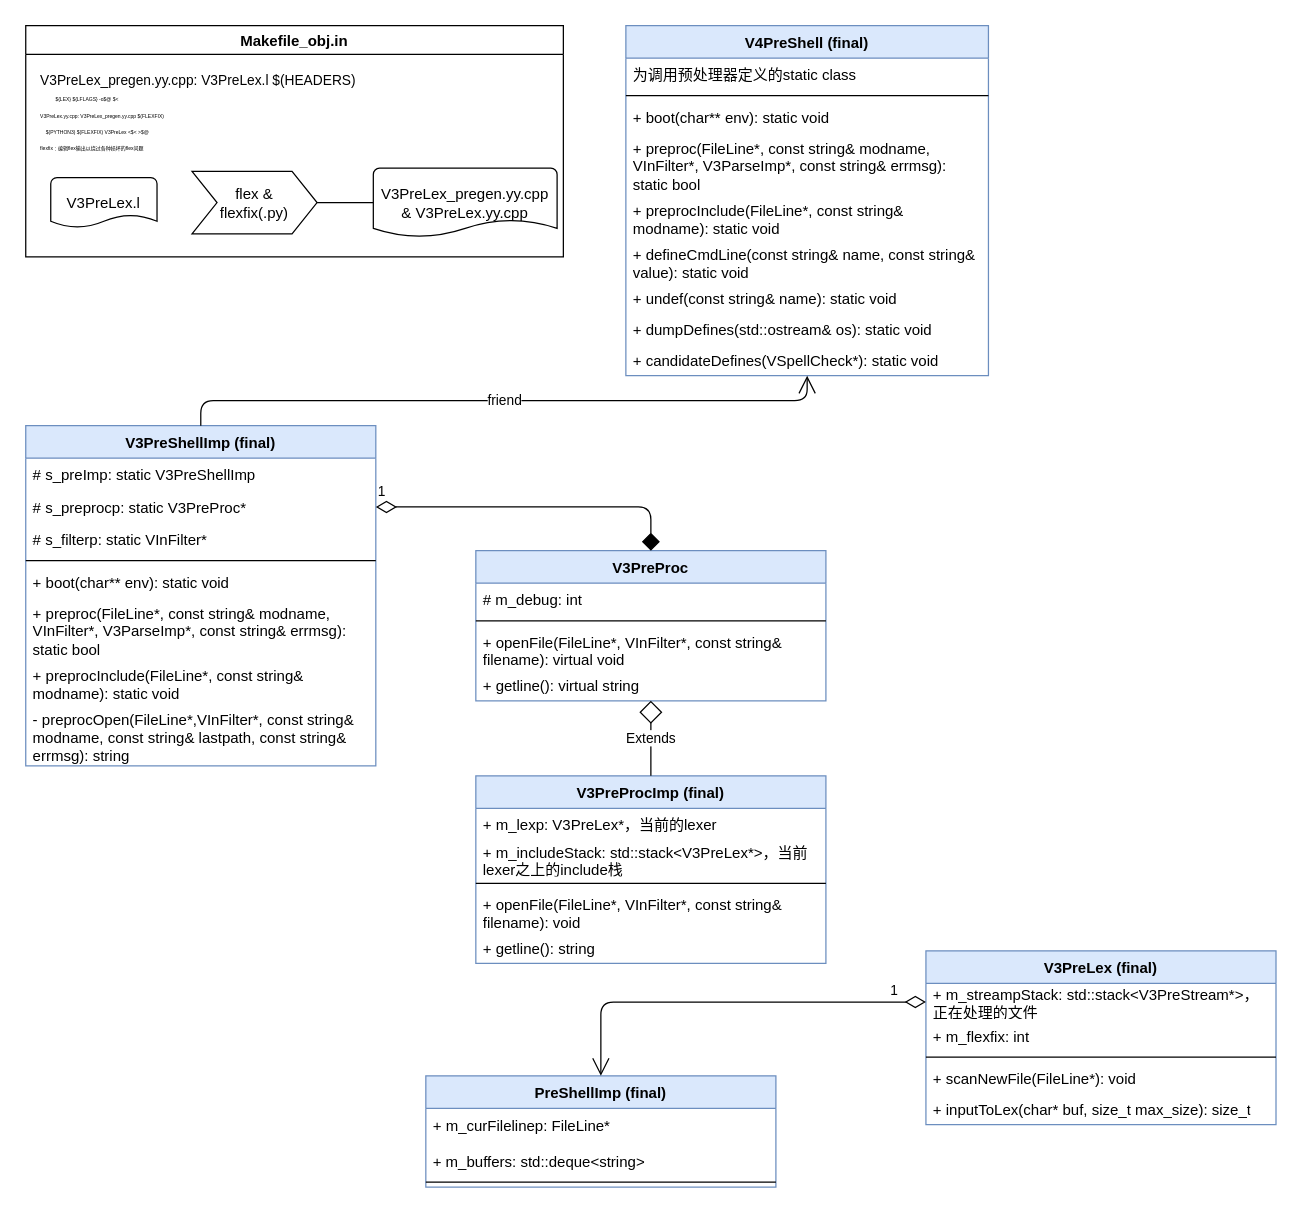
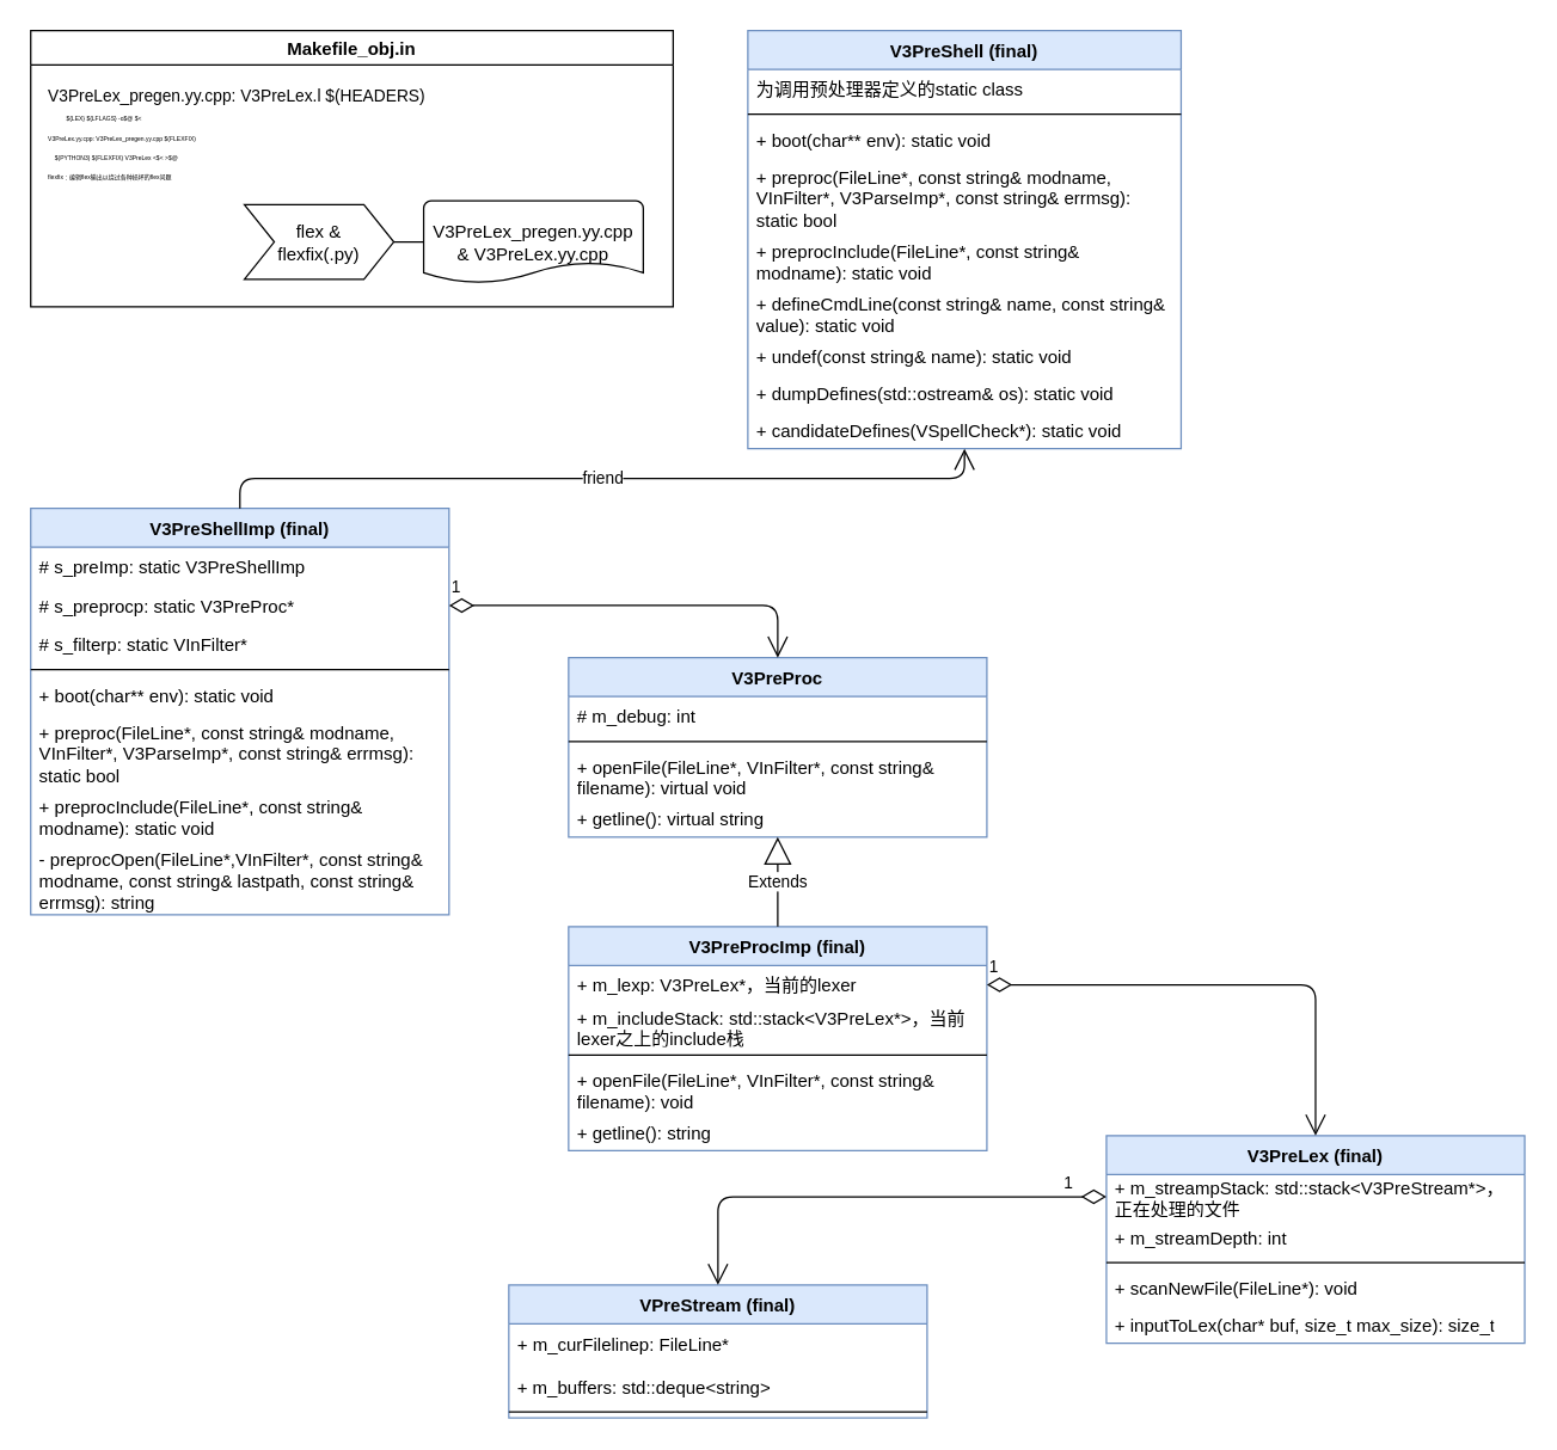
  <mxCell id="0" />
  <mxCell id="1" parent="0" />
  <mxCell id="2" value="Makefile_obj.in" style="swimlane;strokeWidth=1;" vertex="1" parent="1"><mxGeometry x="20" y="20" width="430" height="185" as="geometry" /></mxCell>
  <mxCell id="3" value="&lt;font style=&quot;font-size: 11px&quot;&gt;V3PreLex_pregen.yy.cpp: V3PreLex.l $(HEADERS)&lt;br&gt;&amp;nbsp; &amp;nbsp;&amp;nbsp;&lt;span style=&quot;font-size: 4px ; text-align: center&quot;&gt;${LEX} ${LFLAGS} -o$@ $&amp;lt;&lt;br&gt;V3PreLex.yy.cpp: V3PreLex_pregen.yy.cpp $(FLEXFIX)&lt;br&gt;&amp;nbsp; &amp;nbsp; $(PYTHON3) $(FLEXFIX) V3PreLex &amp;lt;$&amp;lt; &amp;gt;$@&lt;br&gt;flexfix：编辑flex输出以绕过各种损坏的flex问题&lt;br&gt;&lt;/span&gt;&lt;/font&gt;" style="text;whiteSpace=wrap;html=1;fontSize=4;verticalAlign=middle;align=left;" vertex="1" parent="2"><mxGeometry x="10" y="35" width="410" height="70" as="geometry" /></mxCell>
- <mxCell id="4" value="V3PreLex.l" style="strokeWidth=1;html=1;shape=mxgraph.flowchart.document2;whiteSpace=wrap;size=0.25;" vertex="1" parent="2"><mxGeometry x="20" y="121.5" width="85" height="40" as="geometry" /></mxCell>
- <mxCell id="5" value="flex &amp;amp;&lt;br&gt;flexfix(.py)" style="shape=step;perimeter=stepPerimeter;whiteSpace=wrap;html=1;fixedSize=1;strokeWidth=1;" vertex="1" parent="2"><mxGeometry x="133" y="116.5" width="100" height="50" as="geometry" /></mxCell>
- <mxCell id="6" value="V3PreLex_pregen.yy.cpp&lt;br&gt;&amp;amp;&amp;nbsp;V3PreLex.yy.cpp" style="strokeWidth=1;html=1;shape=mxgraph.flowchart.document2;whiteSpace=wrap;size=0.25;" vertex="1" parent="2"><mxGeometry x="278" y="114" width="147" height="55" as="geometry" /></mxCell>
+ <mxCell id="5" value="flex &amp;amp;&lt;br&gt;flexfix(.py)" style="shape=step;perimeter=stepPerimeter;whiteSpace=wrap;html=1;fixedSize=1;strokeWidth=1;" vertex="1" parent="2"><mxGeometry x="143" y="116.5" width="100" height="50" as="geometry" /></mxCell>
+ <mxCell id="6" value="V3PreLex_pregen.yy.cpp&lt;br&gt;&amp;amp;&amp;nbsp;V3PreLex.yy.cpp" style="strokeWidth=1;html=1;shape=mxgraph.flowchart.document2;whiteSpace=wrap;size=0.25;" vertex="1" parent="2"><mxGeometry x="263" y="114" width="147" height="55" as="geometry" /></mxCell>
  <mxCell id="7" value="" style="edgeStyle=orthogonalEdgeStyle;rounded=0;jumpSize=6;orthogonalLoop=1;jettySize=auto;html=1;strokeWidth=1;endArrow=none;" edge="1" parent="2" source="5" target="6"><mxGeometry relative="1" as="geometry" /></mxCell>
  <mxCell id="8" value="V3PreShellImp (final)" style="swimlane;fontStyle=1;align=center;verticalAlign=top;childLayout=stackLayout;horizontal=1;startSize=26;horizontalStack=0;resizeParent=1;resizeParentMax=0;resizeLast=0;collapsible=1;marginBottom=0;fillColor=#dae8fc;strokeColor=#6c8ebf;" vertex="1" parent="1"><mxGeometry x="20" y="340" width="280" height="272" as="geometry"><mxRectangle x="-276.5" y="404" width="140" height="26" as="alternateBounds" /></mxGeometry></mxCell>
  <mxCell id="9" value="# s_preImp: static V3PreShellImp" style="text;strokeColor=none;fillColor=none;align=left;verticalAlign=middle;spacingLeft=4;spacingRight=4;overflow=hidden;rotatable=0;points=[[0,0.5],[1,0.5]];portConstraint=eastwest;fontStyle=0" vertex="1" parent="8"><mxGeometry y="26" width="280" height="26" as="geometry" /></mxCell>
  <mxCell id="10" value="# s_preprocp: static V3PreProc*" style="text;strokeColor=none;fillColor=none;align=left;verticalAlign=middle;spacingLeft=4;spacingRight=4;overflow=hidden;rotatable=0;points=[[0,0.5],[1,0.5]];portConstraint=eastwest;" vertex="1" parent="8"><mxGeometry y="52" width="280" height="26" as="geometry" /></mxCell>
  <mxCell id="11" value="# s_filterp: static VInFilter*" style="text;strokeColor=none;fillColor=none;align=left;verticalAlign=middle;spacingLeft=4;spacingRight=4;overflow=hidden;rotatable=0;points=[[0,0.5],[1,0.5]];portConstraint=eastwest;" vertex="1" parent="8"><mxGeometry y="78" width="280" height="26" as="geometry" /></mxCell>
  <mxCell id="12" value="" style="line;strokeWidth=1;fillColor=none;align=left;verticalAlign=middle;spacingTop=-1;spacingLeft=3;spacingRight=3;rotatable=0;labelPosition=right;points=[];portConstraint=eastwest;" vertex="1" parent="8"><mxGeometry y="104" width="280" height="8" as="geometry" /></mxCell>
  <mxCell id="13" value="+ boot(char** env): static void" style="text;strokeColor=none;fillColor=none;align=left;verticalAlign=top;spacingLeft=4;spacingRight=4;overflow=hidden;rotatable=0;points=[[0,0.5],[1,0.5]];portConstraint=eastwest;" vertex="1" parent="8"><mxGeometry y="112" width="280" height="25" as="geometry" /></mxCell>
  <mxCell id="14" value="+ preproc(FileLine*, const string&amp; modname, VInFilter*, V3ParseImp*, const string&amp; errmsg): static bool" style="text;strokeColor=none;fillColor=none;align=left;verticalAlign=top;spacingLeft=4;spacingRight=4;overflow=hidden;rotatable=0;points=[[0,0.5],[1,0.5]];portConstraint=eastwest;whiteSpace=wrap;" vertex="1" parent="8"><mxGeometry y="137" width="280" height="50" as="geometry" /></mxCell>
  <mxCell id="15" value="+ preprocInclude(FileLine*, const string&amp; modname): static void" style="text;strokeColor=none;fillColor=none;align=left;verticalAlign=top;spacingLeft=4;spacingRight=4;overflow=hidden;rotatable=0;points=[[0,0.5],[1,0.5]];portConstraint=eastwest;whiteSpace=wrap;" vertex="1" parent="8"><mxGeometry y="187" width="280" height="35" as="geometry" /></mxCell>
  <mxCell id="16" value="- preprocOpen(FileLine*,VInFilter*, const string&amp; modname, const string&amp; lastpath, const string&amp; errmsg): string" style="text;strokeColor=none;fillColor=none;align=left;verticalAlign=top;spacingLeft=4;spacingRight=4;overflow=hidden;rotatable=0;points=[[0,0.5],[1,0.5]];portConstraint=eastwest;whiteSpace=wrap;" vertex="1" parent="8"><mxGeometry y="222" width="280" height="50" as="geometry" /></mxCell>
- <mxCell id="17" value="V4PreShell (final)" style="swimlane;fontStyle=1;align=center;verticalAlign=top;childLayout=stackLayout;horizontal=1;startSize=26;horizontalStack=0;resizeParent=1;resizeParentMax=0;resizeLast=0;collapsible=1;marginBottom=0;fillColor=#dae8fc;strokeColor=#6c8ebf;" vertex="1" parent="1"><mxGeometry x="500" y="20" width="290" height="280" as="geometry"><mxRectangle x="-530" y="330" width="120" height="26" as="alternateBounds" /></mxGeometry></mxCell>
+ <mxCell id="17" value="V3PreShell (final)" style="swimlane;fontStyle=1;align=center;verticalAlign=top;childLayout=stackLayout;horizontal=1;startSize=26;horizontalStack=0;resizeParent=1;resizeParentMax=0;resizeLast=0;collapsible=1;marginBottom=0;fillColor=#dae8fc;strokeColor=#6c8ebf;" vertex="1" parent="1"><mxGeometry x="500" y="20" width="290" height="280" as="geometry"><mxRectangle x="-530" y="330" width="120" height="26" as="alternateBounds" /></mxGeometry></mxCell>
  <mxCell id="18" value="为调用预处理器定义的static class" style="text;strokeColor=none;fillColor=none;align=left;verticalAlign=top;spacingLeft=4;spacingRight=4;overflow=hidden;rotatable=0;points=[[0,0.5],[1,0.5]];portConstraint=eastwest;" vertex="1" parent="17"><mxGeometry y="26" width="290" height="26" as="geometry" /></mxCell>
  <mxCell id="19" value="" style="line;strokeWidth=1;fillColor=none;align=left;verticalAlign=middle;spacingTop=-1;spacingLeft=3;spacingRight=3;rotatable=0;labelPosition=right;points=[];portConstraint=eastwest;" vertex="1" parent="17"><mxGeometry y="52" width="290" height="8" as="geometry" /></mxCell>
  <mxCell id="20" value="+ boot(char** env): static void" style="text;strokeColor=none;fillColor=none;align=left;verticalAlign=top;spacingLeft=4;spacingRight=4;overflow=hidden;rotatable=0;points=[[0,0.5],[1,0.5]];portConstraint=eastwest;" vertex="1" parent="17"><mxGeometry y="60" width="290" height="25" as="geometry" /></mxCell>
  <mxCell id="21" value="+ preproc(FileLine*, const string&amp; modname, VInFilter*, V3ParseImp*, const string&amp; errmsg): static bool" style="text;strokeColor=none;fillColor=none;align=left;verticalAlign=top;spacingLeft=4;spacingRight=4;overflow=hidden;rotatable=0;points=[[0,0.5],[1,0.5]];portConstraint=eastwest;whiteSpace=wrap;" vertex="1" parent="17"><mxGeometry y="85" width="290" height="50" as="geometry" /></mxCell>
  <mxCell id="22" value="+ preprocInclude(FileLine*, const string&amp; modname): static void" style="text;strokeColor=none;fillColor=none;align=left;verticalAlign=top;spacingLeft=4;spacingRight=4;overflow=hidden;rotatable=0;points=[[0,0.5],[1,0.5]];portConstraint=eastwest;whiteSpace=wrap;" vertex="1" parent="17"><mxGeometry y="135" width="290" height="35" as="geometry" /></mxCell>
  <mxCell id="23" value="+ defineCmdLine(const string&amp; name, const string&amp; value): static void" style="text;strokeColor=none;fillColor=none;align=left;verticalAlign=top;spacingLeft=4;spacingRight=4;overflow=hidden;rotatable=0;points=[[0,0.5],[1,0.5]];portConstraint=eastwest;whiteSpace=wrap;" vertex="1" parent="17"><mxGeometry y="170" width="290" height="35" as="geometry" /></mxCell>
  <mxCell id="24" value="+ undef(const string&amp; name): static void" style="text;strokeColor=none;fillColor=none;align=left;verticalAlign=top;spacingLeft=4;spacingRight=4;overflow=hidden;rotatable=0;points=[[0,0.5],[1,0.5]];portConstraint=eastwest;whiteSpace=wrap;" vertex="1" parent="17"><mxGeometry y="205" width="290" height="25" as="geometry" /></mxCell>
  <mxCell id="25" value="+ dumpDefines(std::ostream&amp; os): static void" style="text;strokeColor=none;fillColor=none;align=left;verticalAlign=top;spacingLeft=4;spacingRight=4;overflow=hidden;rotatable=0;points=[[0,0.5],[1,0.5]];portConstraint=eastwest;whiteSpace=wrap;" vertex="1" parent="17"><mxGeometry y="230" width="290" height="25" as="geometry" /></mxCell>
  <mxCell id="26" value="+ candidateDefines(VSpellCheck*): static void" style="text;strokeColor=none;fillColor=none;align=left;verticalAlign=top;spacingLeft=4;spacingRight=4;overflow=hidden;rotatable=0;points=[[0,0.5],[1,0.5]];portConstraint=eastwest;whiteSpace=wrap;" vertex="1" parent="17"><mxGeometry y="255" width="290" height="25" as="geometry" /></mxCell>
  <mxCell id="27" value="friend" style="endArrow=open;endFill=1;endSize=12;html=1;exitX=0.5;exitY=0;exitDx=0;exitDy=0;edgeStyle=orthogonalEdgeStyle;" edge="1" parent="1" source="8" target="17"><mxGeometry width="160" relative="1" as="geometry"><mxPoint x="80" y="300" as="sourcePoint" /><mxPoint x="240" y="300" as="targetPoint" /></mxGeometry></mxCell>
  <mxCell id="28" value="V3PreProc" style="swimlane;fontStyle=1;align=center;verticalAlign=top;childLayout=stackLayout;horizontal=1;startSize=26;horizontalStack=0;resizeParent=1;resizeParentMax=0;resizeLast=0;collapsible=1;marginBottom=0;fillColor=#dae8fc;strokeColor=#6c8ebf;" vertex="1" parent="1"><mxGeometry x="380" y="440" width="280" height="120" as="geometry"><mxRectangle x="-276.5" y="404" width="140" height="26" as="alternateBounds" /></mxGeometry></mxCell>
  <mxCell id="29" value="# m_debug: int" style="text;strokeColor=none;fillColor=none;align=left;verticalAlign=middle;spacingLeft=4;spacingRight=4;overflow=hidden;rotatable=0;points=[[0,0.5],[1,0.5]];portConstraint=eastwest;" vertex="1" parent="28"><mxGeometry y="26" width="280" height="26" as="geometry" /></mxCell>
  <mxCell id="30" value="" style="line;strokeWidth=1;fillColor=none;align=left;verticalAlign=middle;spacingTop=-1;spacingLeft=3;spacingRight=3;rotatable=0;labelPosition=right;points=[];portConstraint=eastwest;" vertex="1" parent="28"><mxGeometry y="52" width="280" height="8" as="geometry" /></mxCell>
  <mxCell id="31" value="+ openFile(FileLine*, VInFilter*, const string&amp; filename): virtual void" style="text;strokeColor=none;fillColor=none;align=left;verticalAlign=top;spacingLeft=4;spacingRight=4;overflow=hidden;rotatable=0;points=[[0,0.5],[1,0.5]];portConstraint=eastwest;whiteSpace=wrap;" vertex="1" parent="28"><mxGeometry y="60" width="280" height="35" as="geometry" /></mxCell>
  <mxCell id="32" value="+ getline(): virtual string" style="text;strokeColor=none;fillColor=none;align=left;verticalAlign=top;spacingLeft=4;spacingRight=4;overflow=hidden;rotatable=0;points=[[0,0.5],[1,0.5]];portConstraint=eastwest;whiteSpace=wrap;" vertex="1" parent="28"><mxGeometry y="95" width="280" height="25" as="geometry" /></mxCell>
- <mxCell id="33" value="1" style="endArrow=diamond;html=1;endSize=12;startArrow=diamondThin;startSize=14;startFill=0;edgeStyle=orthogonalEdgeStyle;align=left;verticalAlign=bottom;" edge="1" parent="1" source="10" target="28"><mxGeometry x="-1" y="3" relative="1" as="geometry"><mxPoint x="370" y="238" as="sourcePoint" /><mxPoint x="290" y="425" as="targetPoint" /></mxGeometry></mxCell>
+ <mxCell id="33" value="1" style="endArrow=open;html=1;endSize=12;startArrow=diamondThin;startSize=14;startFill=0;edgeStyle=orthogonalEdgeStyle;align=left;verticalAlign=bottom;" edge="1" parent="1" source="10" target="28"><mxGeometry x="-1" y="3" relative="1" as="geometry"><mxPoint x="370" y="238" as="sourcePoint" /><mxPoint x="290" y="425" as="targetPoint" /></mxGeometry></mxCell>
  <mxCell id="34" value="V3PreProcImp (final)" style="swimlane;fontStyle=1;align=center;verticalAlign=top;childLayout=stackLayout;horizontal=1;startSize=26;horizontalStack=0;resizeParent=1;resizeParentMax=0;resizeLast=0;collapsible=1;marginBottom=0;fillColor=#dae8fc;strokeColor=#6c8ebf;" vertex="1" parent="1"><mxGeometry x="380" y="620" width="280" height="150" as="geometry"><mxRectangle x="-276.5" y="404" width="140" height="26" as="alternateBounds" /></mxGeometry></mxCell>
  <mxCell id="35" value="+ m_lexp: V3PreLex*，当前的lexer" style="text;strokeColor=none;fillColor=none;align=left;verticalAlign=middle;spacingLeft=4;spacingRight=4;overflow=hidden;rotatable=0;points=[[0,0.5],[1,0.5]];portConstraint=eastwest;" vertex="1" parent="34"><mxGeometry y="26" width="280" height="26" as="geometry" /></mxCell>
  <mxCell id="36" value="+ m_includeStack: std::stack&lt;V3PreLex*&gt;，当前lexer之上的include栈" style="text;strokeColor=none;fillColor=none;align=left;verticalAlign=middle;spacingLeft=4;spacingRight=4;overflow=hidden;rotatable=0;points=[[0,0.5],[1,0.5]];portConstraint=eastwest;whiteSpace=wrap;" vertex="1" parent="34"><mxGeometry y="52" width="280" height="30" as="geometry" /></mxCell>
  <mxCell id="37" value="" style="line;strokeWidth=1;fillColor=none;align=left;verticalAlign=middle;spacingTop=-1;spacingLeft=3;spacingRight=3;rotatable=0;labelPosition=right;points=[];portConstraint=eastwest;" vertex="1" parent="34"><mxGeometry y="82" width="280" height="8" as="geometry" /></mxCell>
  <mxCell id="38" value="+ openFile(FileLine*, VInFilter*, const string&amp; filename): void" style="text;strokeColor=none;fillColor=none;align=left;verticalAlign=top;spacingLeft=4;spacingRight=4;overflow=hidden;rotatable=0;points=[[0,0.5],[1,0.5]];portConstraint=eastwest;whiteSpace=wrap;" vertex="1" parent="34"><mxGeometry y="90" width="280" height="35" as="geometry" /></mxCell>
  <mxCell id="39" value="+ getline(): string" style="text;strokeColor=none;fillColor=none;align=left;verticalAlign=top;spacingLeft=4;spacingRight=4;overflow=hidden;rotatable=0;points=[[0,0.5],[1,0.5]];portConstraint=eastwest;whiteSpace=wrap;" vertex="1" parent="34"><mxGeometry y="125" width="280" height="25" as="geometry" /></mxCell>
- <mxCell id="40" value="Extends" style="endArrow=diamond;endSize=16;endFill=0;html=1;edgeStyle=orthogonalEdgeStyle;exitX=0.5;exitY=0;exitDx=0;exitDy=0;" edge="1" parent="1" source="34" target="28"><mxGeometry width="160" relative="1" as="geometry"><mxPoint x="670" y="410" as="sourcePoint" /><mxPoint x="840" y="280" as="targetPoint" /></mxGeometry></mxCell>
+ <mxCell id="40" value="Extends" style="endArrow=block;endSize=16;endFill=0;html=1;edgeStyle=orthogonalEdgeStyle;exitX=0.5;exitY=0;exitDx=0;exitDy=0;" edge="1" parent="1" source="34" target="28"><mxGeometry width="160" relative="1" as="geometry"><mxPoint x="670" y="410" as="sourcePoint" /><mxPoint x="840" y="280" as="targetPoint" /></mxGeometry></mxCell>
  <mxCell id="41" value="V3PreLex (final)" style="swimlane;fontStyle=1;align=center;verticalAlign=top;childLayout=stackLayout;horizontal=1;startSize=26;horizontalStack=0;resizeParent=1;resizeParentMax=0;resizeLast=0;collapsible=1;marginBottom=0;fillColor=#dae8fc;strokeColor=#6c8ebf;" vertex="1" parent="1"><mxGeometry x="740" y="760" width="280" height="139" as="geometry"><mxRectangle x="-276.5" y="404" width="140" height="26" as="alternateBounds" /></mxGeometry></mxCell>
  <mxCell id="42" value="+ m_streampStack: std::stack&lt;V3PreStream*&gt;，正在处理的文件" style="text;strokeColor=none;fillColor=none;align=left;verticalAlign=middle;spacingLeft=4;spacingRight=4;overflow=hidden;rotatable=0;points=[[0,0.5],[1,0.5]];portConstraint=eastwest;whiteSpace=wrap;" vertex="1" parent="41"><mxGeometry y="26" width="280" height="30" as="geometry" /></mxCell>
- <mxCell id="43" value="+ m_flexfix: int" style="text;strokeColor=none;fillColor=none;align=left;verticalAlign=middle;spacingLeft=4;spacingRight=4;overflow=hidden;rotatable=0;points=[[0,0.5],[1,0.5]];portConstraint=eastwest;" vertex="1" parent="41"><mxGeometry y="56" width="280" height="25" as="geometry" /></mxCell>
+ <mxCell id="43" value="+ m_streamDepth: int" style="text;strokeColor=none;fillColor=none;align=left;verticalAlign=middle;spacingLeft=4;spacingRight=4;overflow=hidden;rotatable=0;points=[[0,0.5],[1,0.5]];portConstraint=eastwest;" vertex="1" parent="41"><mxGeometry y="56" width="280" height="25" as="geometry" /></mxCell>
  <mxCell id="44" value="" style="line;strokeWidth=1;fillColor=none;align=left;verticalAlign=middle;spacingTop=-1;spacingLeft=3;spacingRight=3;rotatable=0;labelPosition=right;points=[];portConstraint=eastwest;" vertex="1" parent="41"><mxGeometry y="81" width="280" height="8" as="geometry" /></mxCell>
  <mxCell id="45" value="+ scanNewFile(FileLine*): void" style="text;strokeColor=none;fillColor=none;align=left;verticalAlign=top;spacingLeft=4;spacingRight=4;overflow=hidden;rotatable=0;points=[[0,0.5],[1,0.5]];portConstraint=eastwest;whiteSpace=wrap;" vertex="1" parent="41"><mxGeometry y="89" width="280" height="25" as="geometry" /></mxCell>
  <mxCell id="46" value="+ inputToLex(char* buf, size_t max_size): size_t" style="text;strokeColor=none;fillColor=none;align=left;verticalAlign=top;spacingLeft=4;spacingRight=4;overflow=hidden;rotatable=0;points=[[0,0.5],[1,0.5]];portConstraint=eastwest;whiteSpace=wrap;" vertex="1" parent="41"><mxGeometry y="114" width="280" height="25" as="geometry" /></mxCell>
- <mxCell id="48" value="PreShellImp (final)" style="swimlane;fontStyle=1;align=center;verticalAlign=top;childLayout=stackLayout;horizontal=1;startSize=26;horizontalStack=0;resizeParent=1;resizeParentMax=0;resizeLast=0;collapsible=1;marginBottom=0;fillColor=#dae8fc;strokeColor=#6c8ebf;" vertex="1" parent="1"><mxGeometry x="340" y="860" width="280" height="89" as="geometry"><mxRectangle x="-276.5" y="404" width="140" height="26" as="alternateBounds" /></mxGeometry></mxCell>
+ <mxCell id="47" value="1" style="endArrow=open;html=1;endSize=12;startArrow=diamondThin;startSize=14;startFill=0;edgeStyle=orthogonalEdgeStyle;align=left;verticalAlign=bottom;entryX=0.5;entryY=0;entryDx=0;entryDy=0;" edge="1" parent="1" source="35" target="41"><mxGeometry x="-1" y="3" relative="1" as="geometry"><mxPoint x="350" y="425" as="sourcePoint" /><mxPoint x="580" y="460" as="targetPoint" /></mxGeometry></mxCell>
+ <mxCell id="48" value="VPreStream (final)" style="swimlane;fontStyle=1;align=center;verticalAlign=top;childLayout=stackLayout;horizontal=1;startSize=26;horizontalStack=0;resizeParent=1;resizeParentMax=0;resizeLast=0;collapsible=1;marginBottom=0;fillColor=#dae8fc;strokeColor=#6c8ebf;" vertex="1" parent="1"><mxGeometry x="340" y="860" width="280" height="89" as="geometry"><mxRectangle x="-276.5" y="404" width="140" height="26" as="alternateBounds" /></mxGeometry></mxCell>
  <mxCell id="49" value="+ m_curFilelinep: FileLine*" style="text;strokeColor=none;fillColor=none;align=left;verticalAlign=middle;spacingLeft=4;spacingRight=4;overflow=hidden;rotatable=0;points=[[0,0.5],[1,0.5]];portConstraint=eastwest;whiteSpace=wrap;" vertex="1" parent="48"><mxGeometry y="26" width="280" height="30" as="geometry" /></mxCell>
  <mxCell id="50" value="+ m_buffers: std::deque&lt;string&gt;" style="text;strokeColor=none;fillColor=none;align=left;verticalAlign=middle;spacingLeft=4;spacingRight=4;overflow=hidden;rotatable=0;points=[[0,0.5],[1,0.5]];portConstraint=eastwest;" vertex="1" parent="48"><mxGeometry y="56" width="280" height="25" as="geometry" /></mxCell>
  <mxCell id="51" value="" style="line;strokeWidth=1;fillColor=none;align=left;verticalAlign=middle;spacingTop=-1;spacingLeft=3;spacingRight=3;rotatable=0;labelPosition=right;points=[];portConstraint=eastwest;" vertex="1" parent="48"><mxGeometry y="81" width="280" height="8" as="geometry" /></mxCell>
  <mxCell id="52" value="1" style="endArrow=open;html=1;endSize=12;startArrow=diamondThin;startSize=14;startFill=0;edgeStyle=orthogonalEdgeStyle;align=left;verticalAlign=bottom;entryX=0.5;entryY=0;entryDx=0;entryDy=0;" edge="1" parent="1" source="42" target="48"><mxGeometry x="-0.812" relative="1" as="geometry"><mxPoint x="670" y="669" as="sourcePoint" /><mxPoint x="890" y="710" as="targetPoint" /><mxPoint as="offset" /></mxGeometry></mxCell>
